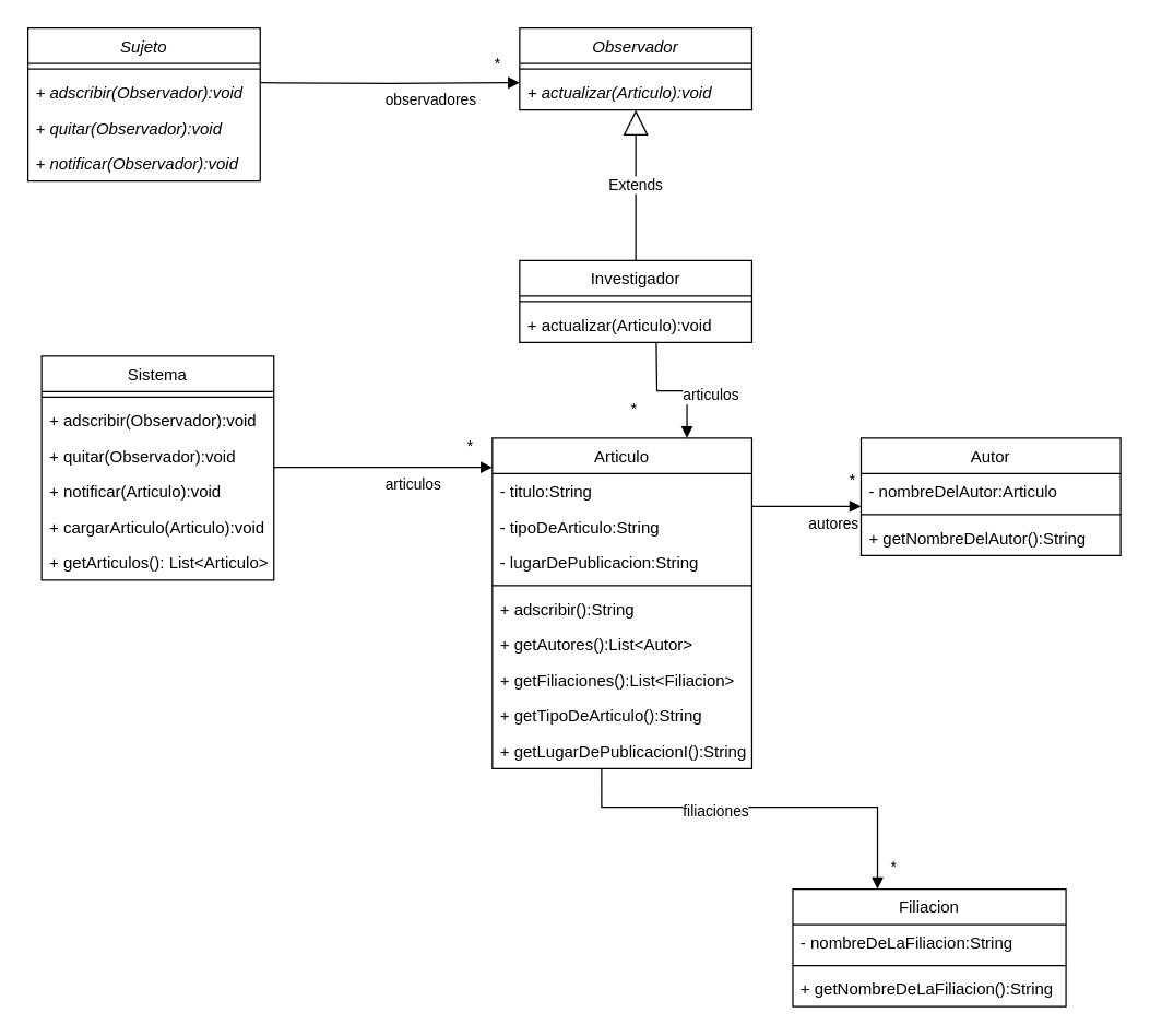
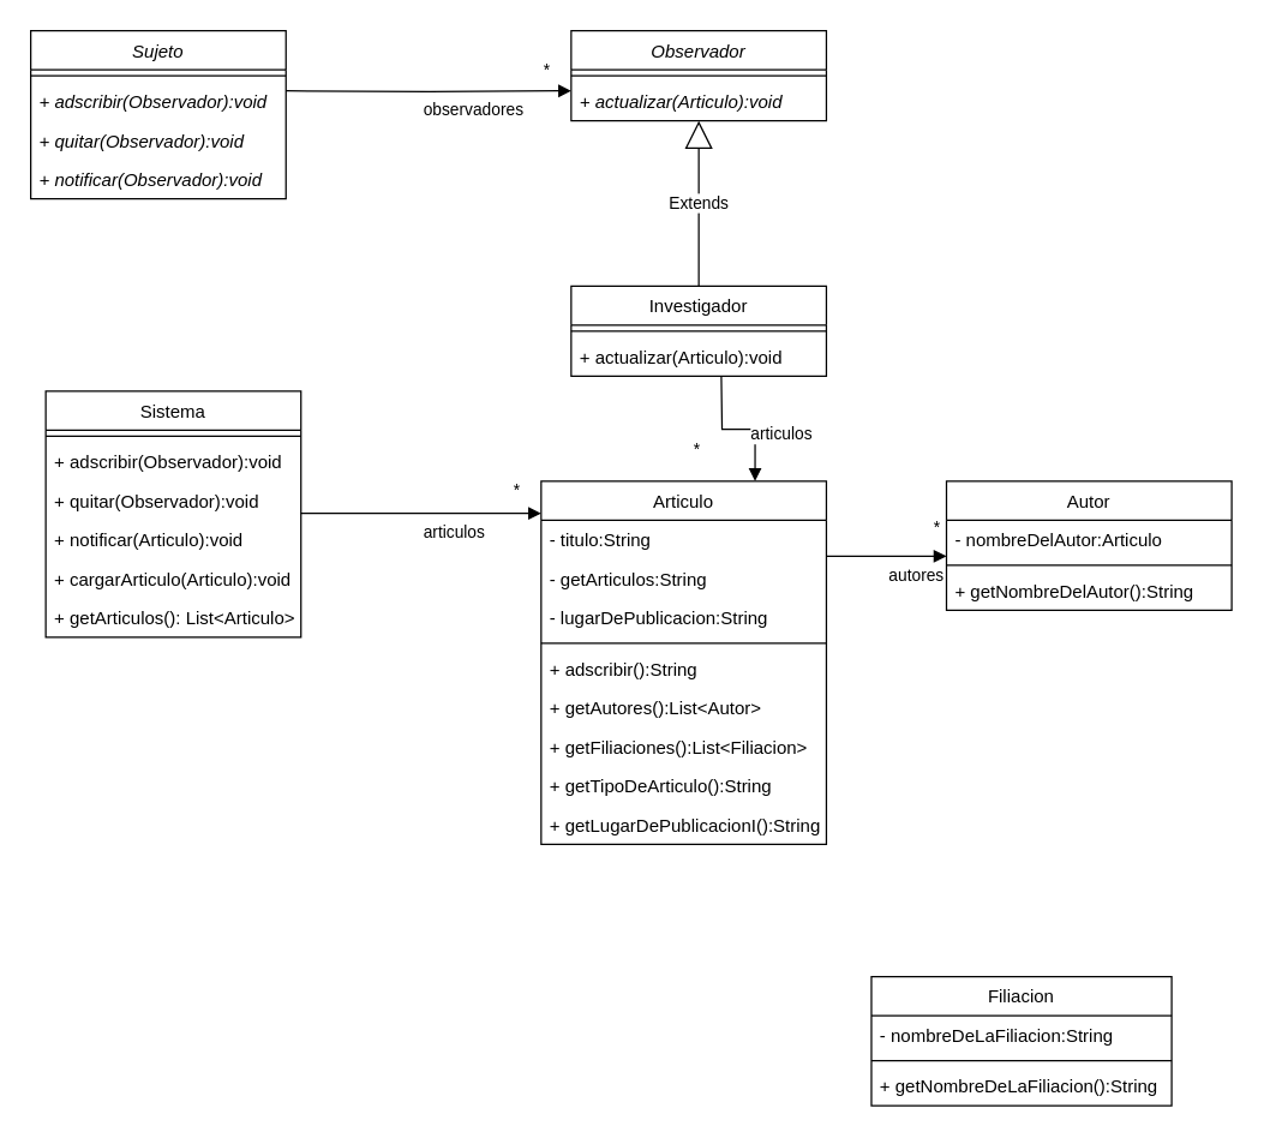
  <mxCell id="0" />
  <mxCell id="1" parent="0" />
  <mxCell id="2" value="Sujeto" style="swimlane;fontStyle=2;align=center;verticalAlign=top;childLayout=stackLayout;horizontal=1;startSize=26;horizontalStack=0;resizeParent=1;resizeParentMax=0;resizeLast=0;collapsible=1;marginBottom=0;" parent="1" vertex="1"><mxGeometry x="20" y="20" width="170" height="112" as="geometry" /></mxCell>
  <mxCell id="3" value="" style="line;strokeWidth=1;fillColor=none;align=left;verticalAlign=middle;spacingTop=-1;spacingLeft=3;spacingRight=3;rotatable=0;labelPosition=right;points=[];portConstraint=eastwest;strokeColor=inherit;" parent="2" vertex="1"><mxGeometry y="26" width="170" height="8" as="geometry" /></mxCell>
  <mxCell id="4" value="+ adscribir(Observador):void" style="text;strokeColor=none;fillColor=none;align=left;verticalAlign=top;spacingLeft=4;spacingRight=4;overflow=hidden;rotatable=0;points=[[0,0.5],[1,0.5]];portConstraint=eastwest;fontStyle=2" parent="2" vertex="1"><mxGeometry y="34" width="170" height="26" as="geometry" /></mxCell>
  <mxCell id="5" value="+ quitar(Observador):void" style="text;strokeColor=none;fillColor=none;align=left;verticalAlign=top;spacingLeft=4;spacingRight=4;overflow=hidden;rotatable=0;points=[[0,0.5],[1,0.5]];portConstraint=eastwest;fontStyle=2" parent="2" vertex="1"><mxGeometry y="60" width="170" height="26" as="geometry" /></mxCell>
  <mxCell id="6" value="+ notificar(Observador):void" style="text;strokeColor=none;fillColor=none;align=left;verticalAlign=top;spacingLeft=4;spacingRight=4;overflow=hidden;rotatable=0;points=[[0,0.5],[1,0.5]];portConstraint=eastwest;fontStyle=2" parent="2" vertex="1"><mxGeometry y="86" width="170" height="26" as="geometry" /></mxCell>
  <mxCell id="7" value="Sistema" style="swimlane;fontStyle=0;align=center;verticalAlign=top;childLayout=stackLayout;horizontal=1;startSize=26;horizontalStack=0;resizeParent=1;resizeParentMax=0;resizeLast=0;collapsible=1;marginBottom=0;" parent="1" vertex="1"><mxGeometry x="30" y="260" width="170" height="164" as="geometry" /></mxCell>
  <mxCell id="8" value="" style="line;strokeWidth=1;fillColor=none;align=left;verticalAlign=middle;spacingTop=-1;spacingLeft=3;spacingRight=3;rotatable=0;labelPosition=right;points=[];portConstraint=eastwest;strokeColor=inherit;" parent="7" vertex="1"><mxGeometry y="26" width="170" height="8" as="geometry" /></mxCell>
  <mxCell id="9" value="+ adscribir(Observador):void" style="text;strokeColor=none;fillColor=none;align=left;verticalAlign=top;spacingLeft=4;spacingRight=4;overflow=hidden;rotatable=0;points=[[0,0.5],[1,0.5]];portConstraint=eastwest;" parent="7" vertex="1"><mxGeometry y="34" width="170" height="26" as="geometry" /></mxCell>
  <mxCell id="10" value="+ quitar(Observador):void" style="text;strokeColor=none;fillColor=none;align=left;verticalAlign=top;spacingLeft=4;spacingRight=4;overflow=hidden;rotatable=0;points=[[0,0.5],[1,0.5]];portConstraint=eastwest;" parent="7" vertex="1"><mxGeometry y="60" width="170" height="26" as="geometry" /></mxCell>
  <mxCell id="11" value="+ notificar(Articulo):void" style="text;strokeColor=none;fillColor=none;align=left;verticalAlign=top;spacingLeft=4;spacingRight=4;overflow=hidden;rotatable=0;points=[[0,0.5],[1,0.5]];portConstraint=eastwest;" parent="7" vertex="1"><mxGeometry y="86" width="170" height="26" as="geometry" /></mxCell>
  <mxCell id="12" value="+ cargarArticulo(Articulo):void" style="text;strokeColor=none;fillColor=none;align=left;verticalAlign=top;spacingLeft=4;spacingRight=4;overflow=hidden;rotatable=0;points=[[0,0.5],[1,0.5]];portConstraint=eastwest;" parent="7" vertex="1"><mxGeometry y="112" width="170" height="26" as="geometry" /></mxCell>
  <mxCell id="13" value="+ getArticulos(): List&lt;Articulo&gt;" style="text;strokeColor=none;fillColor=none;align=left;verticalAlign=top;spacingLeft=4;spacingRight=4;overflow=hidden;rotatable=0;points=[[0,0.5],[1,0.5]];portConstraint=eastwest;" parent="7" vertex="1"><mxGeometry y="138" width="170" height="26" as="geometry" /></mxCell>
  <mxCell id="14" value="Observador" style="swimlane;fontStyle=2;align=center;verticalAlign=top;childLayout=stackLayout;horizontal=1;startSize=26;horizontalStack=0;resizeParent=1;resizeParentMax=0;resizeLast=0;collapsible=1;marginBottom=0;" parent="1" vertex="1"><mxGeometry x="380" y="20" width="170" height="60" as="geometry" /></mxCell>
  <mxCell id="15" value="" style="line;strokeWidth=1;fillColor=none;align=left;verticalAlign=middle;spacingTop=-1;spacingLeft=3;spacingRight=3;rotatable=0;labelPosition=right;points=[];portConstraint=eastwest;strokeColor=inherit;" parent="14" vertex="1"><mxGeometry y="26" width="170" height="8" as="geometry" /></mxCell>
  <mxCell id="16" value="+ actualizar(Articulo):void" style="text;strokeColor=none;fillColor=none;align=left;verticalAlign=top;spacingLeft=4;spacingRight=4;overflow=hidden;rotatable=0;points=[[0,0.5],[1,0.5]];portConstraint=eastwest;fontStyle=2" parent="14" vertex="1"><mxGeometry y="34" width="170" height="26" as="geometry" /></mxCell>
  <mxCell id="17" value="observadores" style="endArrow=block;endFill=1;html=1;edgeStyle=orthogonalEdgeStyle;align=left;verticalAlign=top;rounded=0;entryX=0;entryY=0.231;entryDx=0;entryDy=0;entryPerimeter=0;" parent="1" target="16" edge="1"><mxGeometry x="-0.053" relative="1" as="geometry"><mxPoint x="190" y="60" as="sourcePoint" /><mxPoint x="350" y="60" as="targetPoint" /><mxPoint as="offset" /></mxGeometry></mxCell>
  <mxCell id="18" value="*" style="edgeLabel;resizable=0;html=1;align=left;verticalAlign=bottom;" parent="17" connectable="0" vertex="1"><mxGeometry x="-1" relative="1" as="geometry"><mxPoint x="170" y="-6" as="offset" /></mxGeometry></mxCell>
  <mxCell id="19" value="Investigador" style="swimlane;fontStyle=0;align=center;verticalAlign=top;childLayout=stackLayout;horizontal=1;startSize=26;horizontalStack=0;resizeParent=1;resizeParentMax=0;resizeLast=0;collapsible=1;marginBottom=0;" parent="1" vertex="1"><mxGeometry x="380" y="190" width="170" height="60" as="geometry" /></mxCell>
  <mxCell id="20" value="" style="line;strokeWidth=1;fillColor=none;align=left;verticalAlign=middle;spacingTop=-1;spacingLeft=3;spacingRight=3;rotatable=0;labelPosition=right;points=[];portConstraint=eastwest;strokeColor=inherit;" parent="19" vertex="1"><mxGeometry y="26" width="170" height="8" as="geometry" /></mxCell>
  <mxCell id="21" value="+ actualizar(Articulo):void" style="text;strokeColor=none;fillColor=none;align=left;verticalAlign=top;spacingLeft=4;spacingRight=4;overflow=hidden;rotatable=0;points=[[0,0.5],[1,0.5]];portConstraint=eastwest;" parent="19" vertex="1"><mxGeometry y="34" width="170" height="26" as="geometry" /></mxCell>
  <mxCell id="22" value="Extends" style="endArrow=block;endSize=16;endFill=0;html=1;rounded=0;exitX=0.5;exitY=0;exitDx=0;exitDy=0;" parent="1" source="19" target="16" edge="1"><mxGeometry width="160" relative="1" as="geometry"><mxPoint x="410" y="120" as="sourcePoint" /><mxPoint x="570" y="120" as="targetPoint" /><Array as="points" /></mxGeometry></mxCell>
  <mxCell id="23" value="Articulo" style="swimlane;fontStyle=0;align=center;verticalAlign=top;childLayout=stackLayout;horizontal=1;startSize=26;horizontalStack=0;resizeParent=1;resizeParentMax=0;resizeLast=0;collapsible=1;marginBottom=0;" parent="1" vertex="1"><mxGeometry x="360" y="320" width="190" height="242" as="geometry" /></mxCell>
  <mxCell id="24" value="- titulo:String" style="text;strokeColor=none;fillColor=none;align=left;verticalAlign=top;spacingLeft=4;spacingRight=4;overflow=hidden;rotatable=0;points=[[0,0.5],[1,0.5]];portConstraint=eastwest;" parent="23" vertex="1"><mxGeometry y="26" width="190" height="26" as="geometry" /></mxCell>
- <mxCell id="25" value="- tipoDeArticulo:String" style="text;strokeColor=none;fillColor=none;align=left;verticalAlign=top;spacingLeft=4;spacingRight=4;overflow=hidden;rotatable=0;points=[[0,0.5],[1,0.5]];portConstraint=eastwest;" vertex="1" parent="23"><mxGeometry y="52" width="190" height="26" as="geometry" /></mxCell>
+ <mxCell id="25" value="- getArticulos:String" style="text;strokeColor=none;fillColor=none;align=left;verticalAlign=top;spacingLeft=4;spacingRight=4;overflow=hidden;rotatable=0;points=[[0,0.5],[1,0.5]];portConstraint=eastwest;" vertex="1" parent="23"><mxGeometry y="52" width="190" height="26" as="geometry" /></mxCell>
  <mxCell id="26" value="- lugarDePublicacion:String" style="text;strokeColor=none;fillColor=none;align=left;verticalAlign=top;spacingLeft=4;spacingRight=4;overflow=hidden;rotatable=0;points=[[0,0.5],[1,0.5]];portConstraint=eastwest;" vertex="1" parent="23"><mxGeometry y="78" width="190" height="26" as="geometry" /></mxCell>
  <mxCell id="27" value="" style="line;strokeWidth=1;fillColor=none;align=left;verticalAlign=middle;spacingTop=-1;spacingLeft=3;spacingRight=3;rotatable=0;labelPosition=right;points=[];portConstraint=eastwest;strokeColor=inherit;" parent="23" vertex="1"><mxGeometry y="104" width="190" height="8" as="geometry" /></mxCell>
  <mxCell id="28" value="+ adscribir():String" style="text;strokeColor=none;fillColor=none;align=left;verticalAlign=top;spacingLeft=4;spacingRight=4;overflow=hidden;rotatable=0;points=[[0,0.5],[1,0.5]];portConstraint=eastwest;" parent="23" vertex="1"><mxGeometry y="112" width="190" height="26" as="geometry" /></mxCell>
  <mxCell id="29" value="+ getAutores():List&lt;Autor&gt;" style="text;strokeColor=none;fillColor=none;align=left;verticalAlign=top;spacingLeft=4;spacingRight=4;overflow=hidden;rotatable=0;points=[[0,0.5],[1,0.5]];portConstraint=eastwest;" vertex="1" parent="23"><mxGeometry y="138" width="190" height="26" as="geometry" /></mxCell>
  <mxCell id="30" value="+ getFiliaciones():List&lt;Filiacion&gt;" style="text;strokeColor=none;fillColor=none;align=left;verticalAlign=top;spacingLeft=4;spacingRight=4;overflow=hidden;rotatable=0;points=[[0,0.5],[1,0.5]];portConstraint=eastwest;" vertex="1" parent="23"><mxGeometry y="164" width="190" height="26" as="geometry" /></mxCell>
  <mxCell id="31" value="+ getTipoDeArticulo():String" style="text;strokeColor=none;fillColor=none;align=left;verticalAlign=top;spacingLeft=4;spacingRight=4;overflow=hidden;rotatable=0;points=[[0,0.5],[1,0.5]];portConstraint=eastwest;" vertex="1" parent="23"><mxGeometry y="190" width="190" height="26" as="geometry" /></mxCell>
  <mxCell id="32" value="+ getLugarDePublicacionI():String" style="text;strokeColor=none;fillColor=none;align=left;verticalAlign=top;spacingLeft=4;spacingRight=4;overflow=hidden;rotatable=0;points=[[0,0.5],[1,0.5]];portConstraint=eastwest;" vertex="1" parent="23"><mxGeometry y="216" width="190" height="26" as="geometry" /></mxCell>
  <mxCell id="33" value="articulos" style="endArrow=block;endFill=1;html=1;edgeStyle=orthogonalEdgeStyle;align=left;verticalAlign=top;rounded=0;" parent="1" edge="1"><mxGeometry y="2" relative="1" as="geometry"><mxPoint x="200" y="341.5" as="sourcePoint" /><mxPoint x="360" y="341.5" as="targetPoint" /><mxPoint y="1" as="offset" /></mxGeometry></mxCell>
  <mxCell id="34" value="*" style="edgeLabel;resizable=0;html=1;align=left;verticalAlign=bottom;" parent="33" connectable="0" vertex="1"><mxGeometry x="-1" relative="1" as="geometry"><mxPoint x="140" y="-8" as="offset" /></mxGeometry></mxCell>
  <mxCell id="35" value="articulos" style="endArrow=block;endFill=1;html=1;edgeStyle=orthogonalEdgeStyle;align=left;verticalAlign=top;rounded=0;entryX=0.75;entryY=0;entryDx=0;entryDy=0;" parent="1" target="23" edge="1"><mxGeometry x="0.143" y="10" relative="1" as="geometry"><mxPoint x="480" y="250" as="sourcePoint" /><mxPoint x="560" y="280" as="targetPoint" /><mxPoint as="offset" /></mxGeometry></mxCell>
  <mxCell id="36" value="*" style="edgeLabel;resizable=0;html=1;align=left;verticalAlign=bottom;" parent="35" connectable="0" vertex="1"><mxGeometry x="-1" relative="1" as="geometry"><mxPoint x="-20" y="57" as="offset" /></mxGeometry></mxCell>
  <mxCell id="37" value="Autor" style="swimlane;fontStyle=0;align=center;verticalAlign=top;childLayout=stackLayout;horizontal=1;startSize=26;horizontalStack=0;resizeParent=1;resizeParentMax=0;resizeLast=0;collapsible=1;marginBottom=0;" vertex="1" parent="1"><mxGeometry x="630" y="320" width="190" height="86" as="geometry" /></mxCell>
  <mxCell id="38" value="- nombreDelAutor:Articulo" style="text;strokeColor=none;fillColor=none;align=left;verticalAlign=top;spacingLeft=4;spacingRight=4;overflow=hidden;rotatable=0;points=[[0,0.5],[1,0.5]];portConstraint=eastwest;" vertex="1" parent="37"><mxGeometry y="26" width="190" height="26" as="geometry" /></mxCell>
  <mxCell id="39" value="" style="line;strokeWidth=1;fillColor=none;align=left;verticalAlign=middle;spacingTop=-1;spacingLeft=3;spacingRight=3;rotatable=0;labelPosition=right;points=[];portConstraint=eastwest;strokeColor=inherit;" vertex="1" parent="37"><mxGeometry y="52" width="190" height="8" as="geometry" /></mxCell>
  <mxCell id="40" value="+ getNombreDelAutor():String" style="text;strokeColor=none;fillColor=none;align=left;verticalAlign=top;spacingLeft=4;spacingRight=4;overflow=hidden;rotatable=0;points=[[0,0.5],[1,0.5]];portConstraint=eastwest;" vertex="1" parent="37"><mxGeometry y="60" width="190" height="26" as="geometry" /></mxCell>
  <mxCell id="41" value="autores" style="endArrow=block;endFill=1;html=1;edgeStyle=orthogonalEdgeStyle;align=left;verticalAlign=top;rounded=0;" edge="1" parent="1"><mxGeometry relative="1" as="geometry"><mxPoint x="550" y="370" as="sourcePoint" /><mxPoint x="630" y="370" as="targetPoint" /><mxPoint as="offset" /></mxGeometry></mxCell>
  <mxCell id="42" value="*" style="edgeLabel;resizable=0;html=1;align=left;verticalAlign=bottom;" connectable="0" vertex="1" parent="41"><mxGeometry x="-1" relative="1" as="geometry"><mxPoint x="70" y="-11" as="offset" /></mxGeometry></mxCell>
  <mxCell id="43" value="Filiacion" style="swimlane;fontStyle=0;align=center;verticalAlign=top;childLayout=stackLayout;horizontal=1;startSize=26;horizontalStack=0;resizeParent=1;resizeParentMax=0;resizeLast=0;collapsible=1;marginBottom=0;" vertex="1" parent="1"><mxGeometry x="580" y="650" width="200" height="86" as="geometry" /></mxCell>
  <mxCell id="44" value="- nombreDeLaFiliacion:String" style="text;strokeColor=none;fillColor=none;align=left;verticalAlign=top;spacingLeft=4;spacingRight=4;overflow=hidden;rotatable=0;points=[[0,0.5],[1,0.5]];portConstraint=eastwest;" vertex="1" parent="43"><mxGeometry y="26" width="200" height="26" as="geometry" /></mxCell>
  <mxCell id="45" value="" style="line;strokeWidth=1;fillColor=none;align=left;verticalAlign=middle;spacingTop=-1;spacingLeft=3;spacingRight=3;rotatable=0;labelPosition=right;points=[];portConstraint=eastwest;strokeColor=inherit;" vertex="1" parent="43"><mxGeometry y="52" width="200" height="8" as="geometry" /></mxCell>
  <mxCell id="46" value="+ getNombreDeLaFiliacion():String" style="text;strokeColor=none;fillColor=none;align=left;verticalAlign=top;spacingLeft=4;spacingRight=4;overflow=hidden;rotatable=0;points=[[0,0.5],[1,0.5]];portConstraint=eastwest;" vertex="1" parent="43"><mxGeometry y="60" width="200" height="26" as="geometry" /></mxCell>
- <mxCell id="47" value="filiaciones" style="endArrow=block;endFill=1;html=1;edgeStyle=orthogonalEdgeStyle;align=left;verticalAlign=top;rounded=0;entryX=0.31;entryY=0;entryDx=0;entryDy=0;entryPerimeter=0;exitX=0.421;exitY=1;exitDx=0;exitDy=0;exitPerimeter=0;" edge="1" parent="1" source="32" target="43"><mxGeometry x="-0.41" y="10" relative="1" as="geometry"><mxPoint x="440" y="570" as="sourcePoint" /><mxPoint x="590" y="450" as="targetPoint" /><Array as="points"><mxPoint x="440" y="590" /><mxPoint x="642" y="590" /></Array><mxPoint as="offset" /></mxGeometry></mxCell>
- <mxCell id="48" value="*" style="edgeLabel;resizable=0;html=1;align=left;verticalAlign=bottom;" connectable="0" vertex="1" parent="47"><mxGeometry x="-1" relative="1" as="geometry"><mxPoint x="210" y="80" as="offset" /></mxGeometry></mxCell>
